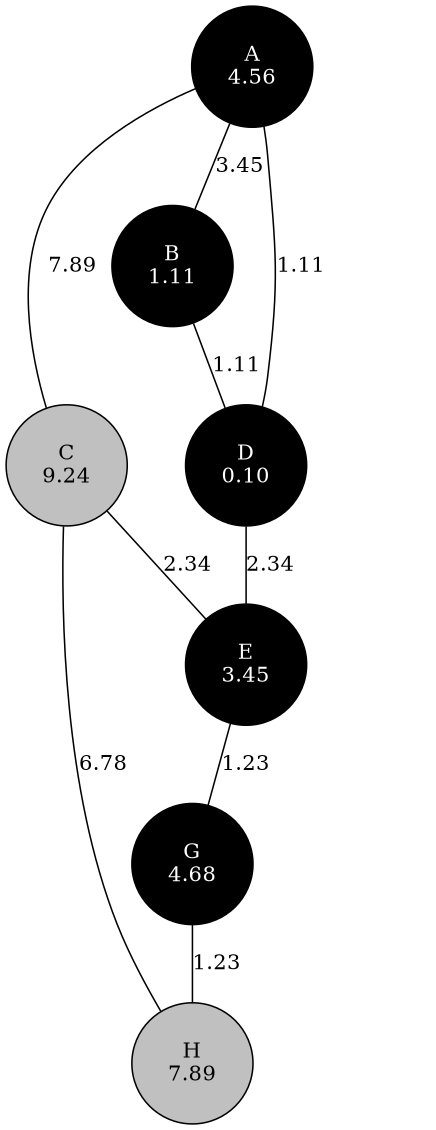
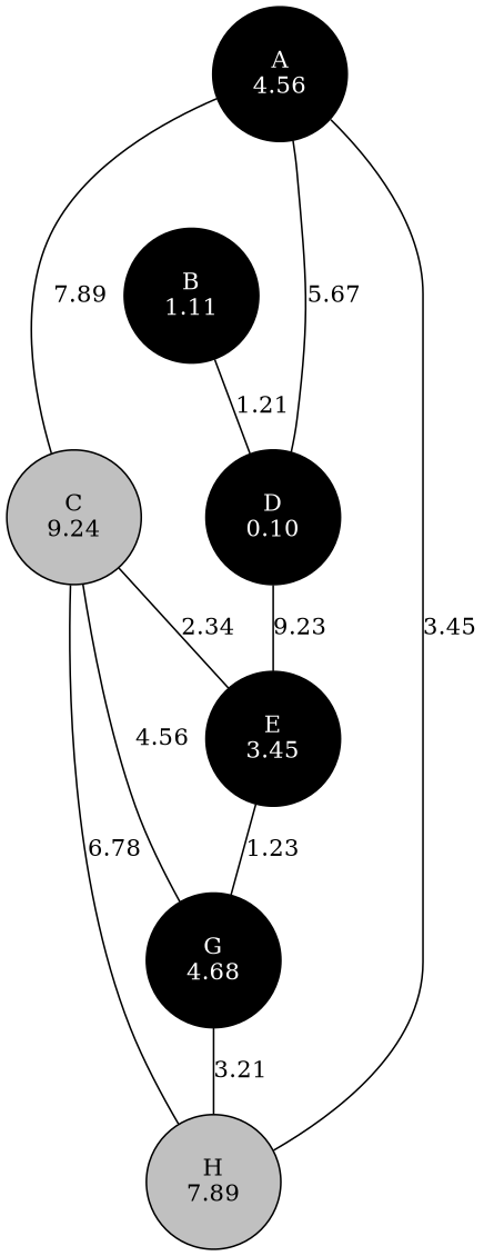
  strict graph {
    node [fillcolor=black fontcolor=white style=filled]
    n1 [distance=4.56 height=1.1 label="A\n4.56" width=1.1]
    n2 [distance=1.11 height=1.1 label="B\n1.11" width=1.1]
    n3 [distance=9.24 fillcolor=gray height=1.1 label="C\n9.24" width=1.1 fontcolor=""]
    n4 [distance=0.00 height=1.1 label="D\n0.10" width=1.1]
    n5 [distance=3.45 height=1.1 label="E\n3.45" width=1.1]
    n6 [distance=4.68 height=1.1 label="G\n4.68" width=1.1]
    n7 [distance=7.89 fillcolor=gray height=1.1 label="H\n7.89" width=1.1 fontcolor=""]
-   n1 -- n2 [label=3.45]
+   n1 -- n7 [label=3.45]
    n1 -- n3 [label=7.89]
-   n1 -- n4 [label=1.11]
-   n2 -- n4 [label=1.11]
+   n1 -- n4 [label=5.67]
+   n2 -- n4 [label=1.21]
    n3 -- n5 [label=2.34]
+   n3 -- n6 [label=4.56]
    n3 -- n7 [label=6.78]
-   n4 -- n5 [label=2.34]
+   n4 -- n5 [label=9.23]
    n5 -- n6 [label=1.23]
-   n6 -- n7 [label=1.23]
+   n6 -- n7 [label=3.21]
  }
